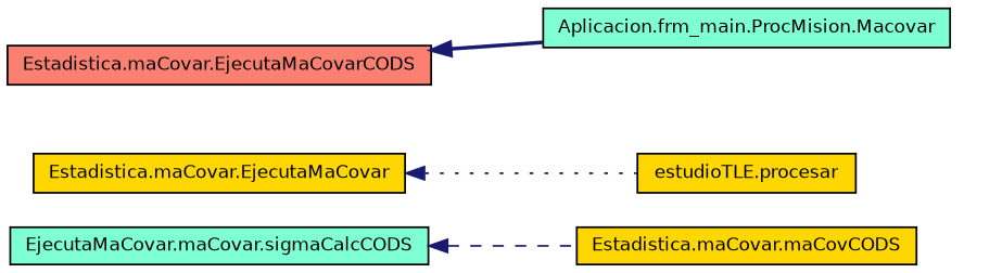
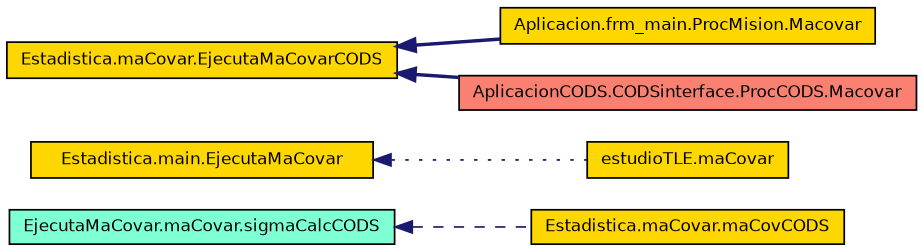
  digraph {
    rankdir=LR
    node [color=black fillcolor=gold fontname=Helvetica fontsize=10 shape=record style=filled]
    edge [color=midnightblue dir=back fontname=Helvetica fontsize=10 labelfontname=Helvetica labelfontsize=10 style=bold]
    n1 [fillcolor=aquamarine fontcolor=black height=0.2 label="EjecutaMaCovar.maCovar.sigmaCalcCODS" width=0.4]
    n2 [height=0.2 label="Estadistica.maCovar.maCovCODS" width=0.4]
-   n3 [height=0.2 label="Estadistica.maCovar.EjecutaMaCovar" width=0.4]
-   n4 [height=0.2 label="estudioTLE.procesar" width=0.4]
-   n5 [fillcolor=salmon height=0.2 label="Estadistica.maCovar.EjecutaMaCovarCODS" width=0.4]
-   n6 [fillcolor=aquamarine height=0.2 label="Aplicacion.frm_main.ProcMision.Macovar" width=0.4]
+   n3 [height=0.2 label="Estadistica.main.EjecutaMaCovar" width=0.4]
+   n4 [height=0.2 label="estudioTLE.maCovar" width=0.4]
+   n5 [height=0.2 label="Estadistica.maCovar.EjecutaMaCovarCODS" width=0.4]
+   n6 [height=0.2 label="Aplicacion.frm_main.ProcMision.Macovar" width=0.4]
+   n7 [fillcolor=salmon height=0.2 label="AplicacionCODS.CODSinterface.ProcCODS.Macovar" width=0.4]
    n1 -> n2 [style=dashed]
    n3 -> n4 [style=dotted]
    n5 -> n6
+   n5 -> n7
  }
